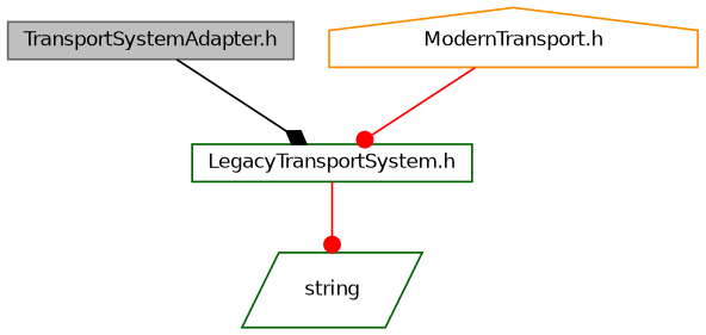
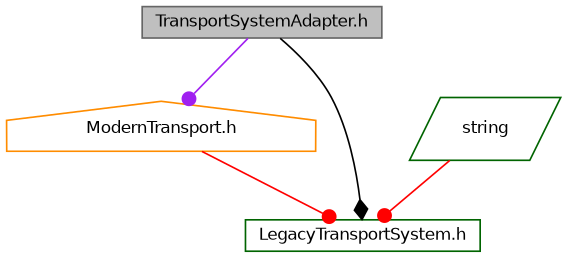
  digraph {
    node [color=darkgreen fillcolor=white fontname=Helvetica fontsize=10 shape=box style=filled]
    edge [arrowhead=dot color=red fontname=Helvetica fontsize=10 labelfontname=Helvetica labelfontsize=10 style=solid]
    n1 [color=gray40 fillcolor=grey75 fontcolor=black height=0.2 label="TransportSystemAdapter.h" width=0.4]
    n2 [color=darkorange height=0.2 label="ModernTransport.h" shape=house width=0.4]
    n3 [height=0.2 label="LegacyTransportSystem.h" width=0.4]
    n4 [height=0.2 label=string shape=parallelogram width=0.4]
+   n1 -> n2 [color=purple]
    n1 -> n3 [arrowhead=diamond color=black]
    n2 -> n3
-   n3 -> n4
+   n4 -> n3
  }
